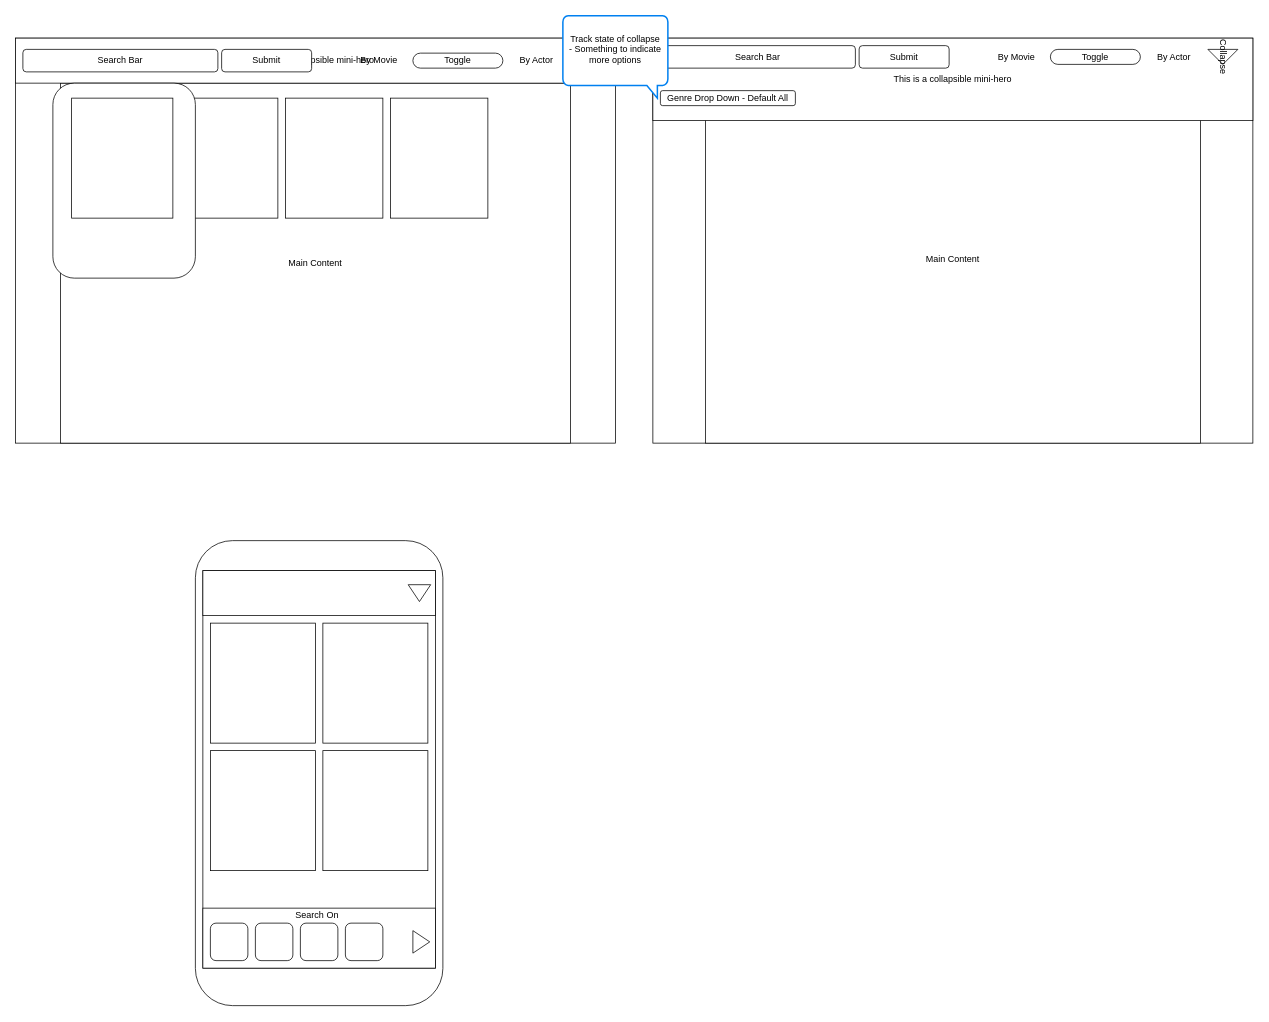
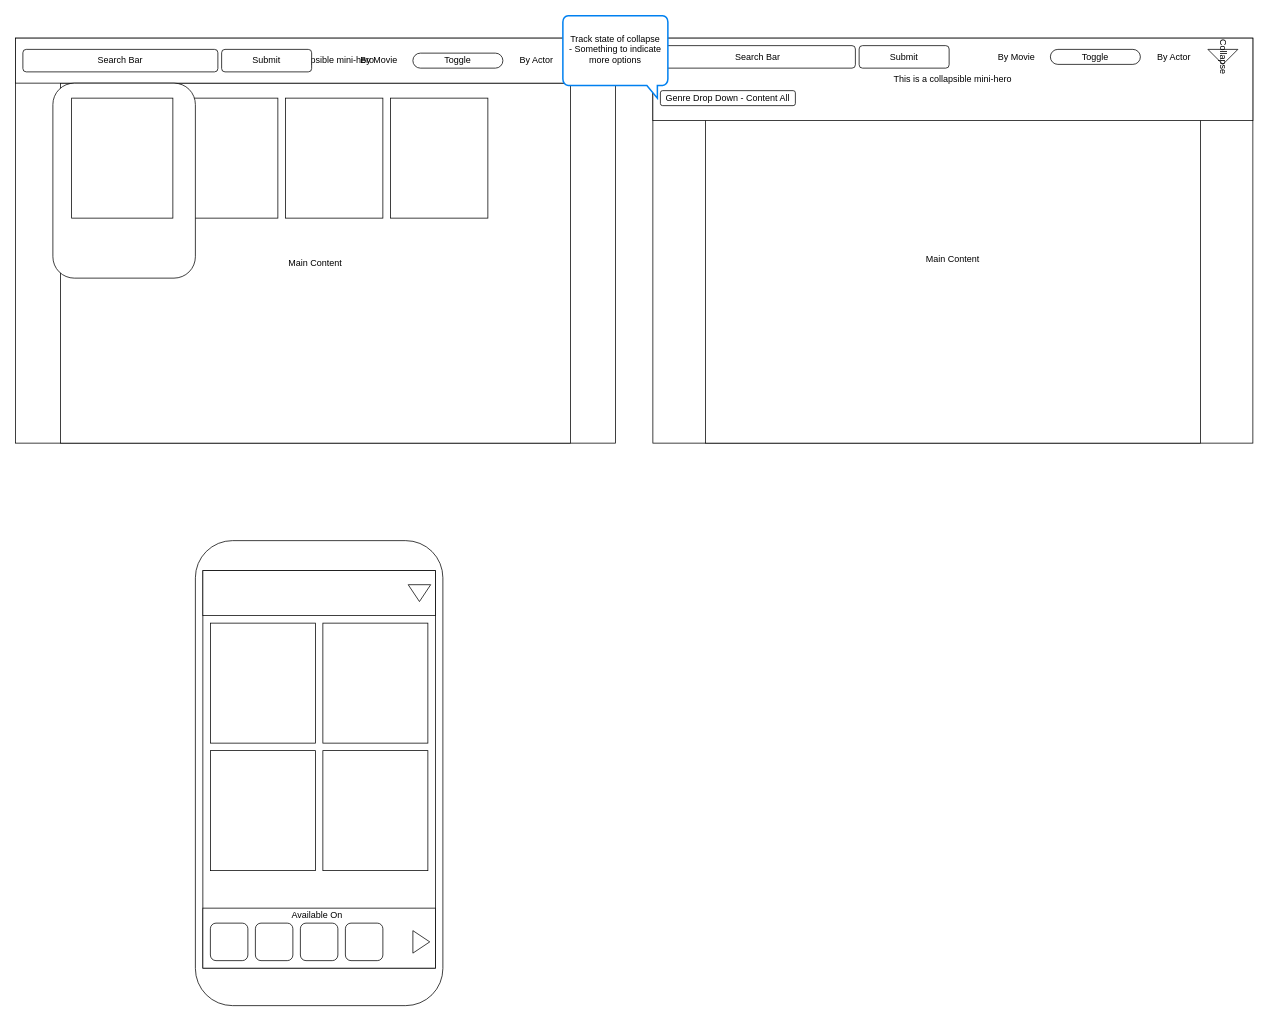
  <mxCell id="0" />
  <mxCell id="1" parent="0" />
  <mxCell id="2" value="" style="rounded=0;whiteSpace=wrap;html=1;" parent="1" vertex="1"><mxGeometry x="20" y="50" width="800" height="540" as="geometry" /></mxCell>
  <mxCell id="3" value="Main Content" style="rounded=0;whiteSpace=wrap;html=1;" parent="1" vertex="1"><mxGeometry x="80" y="110" width="680" height="480" as="geometry" /></mxCell>
  <mxCell id="4" value="This is a collapsible mini-hero" style="rounded=0;whiteSpace=wrap;html=1;" parent="1" vertex="1"><mxGeometry x="20" y="50" width="800" height="60" as="geometry" /></mxCell>
  <mxCell id="5" value="Search Bar" style="rounded=1;whiteSpace=wrap;html=1;" parent="1" vertex="1"><mxGeometry x="30" y="65" width="260" height="30" as="geometry" /></mxCell>
  <mxCell id="6" value="Submit" style="rounded=1;whiteSpace=wrap;html=1;" parent="1" vertex="1"><mxGeometry x="295" y="65" width="120" height="30" as="geometry" /></mxCell>
  <mxCell id="7" value="Toggle" style="rounded=1;whiteSpace=wrap;html=1;arcSize=50;" parent="1" vertex="1"><mxGeometry x="550" y="70" width="120" height="20" as="geometry" /></mxCell>
  <mxCell id="8" value="By Movie" style="text;html=1;strokeColor=none;fillColor=none;align=center;verticalAlign=middle;whiteSpace=wrap;rounded=0;" parent="1" vertex="1"><mxGeometry x="460" y="70" width="90" height="20" as="geometry" /></mxCell>
  <mxCell id="9" value="By Actor" style="text;html=1;strokeColor=none;fillColor=none;align=center;verticalAlign=middle;whiteSpace=wrap;rounded=0;" parent="1" vertex="1"><mxGeometry x="670" y="70" width="90" height="20" as="geometry" /></mxCell>
  <mxCell id="10" value="Collapse" style="triangle;whiteSpace=wrap;html=1;rotation=90;" parent="1" vertex="1"><mxGeometry x="770" y="60" width="20" height="40" as="geometry" /></mxCell>
  <mxCell id="11" value="" style="rounded=0;whiteSpace=wrap;html=1;" parent="1" vertex="1"><mxGeometry x="870" y="50" width="800" height="540" as="geometry" /></mxCell>
  <mxCell id="12" value="Main Content" style="rounded=0;whiteSpace=wrap;html=1;" parent="1" vertex="1"><mxGeometry x="940" y="100" width="660" height="490" as="geometry" /></mxCell>
  <mxCell id="13" value="This is a collapsible mini-hero" style="rounded=0;whiteSpace=wrap;html=1;" parent="1" vertex="1"><mxGeometry x="870" y="50" width="800" height="110" as="geometry" /></mxCell>
  <mxCell id="14" value="Search Bar" style="rounded=1;whiteSpace=wrap;html=1;" parent="1" vertex="1"><mxGeometry x="880" y="60" width="260" height="30" as="geometry" /></mxCell>
  <mxCell id="15" value="Submit" style="rounded=1;whiteSpace=wrap;html=1;" parent="1" vertex="1"><mxGeometry x="1145" y="60" width="120" height="30" as="geometry" /></mxCell>
  <mxCell id="16" value="Toggle" style="rounded=1;whiteSpace=wrap;html=1;arcSize=50;" parent="1" vertex="1"><mxGeometry x="1400" y="65" width="120" height="20" as="geometry" /></mxCell>
  <mxCell id="17" value="By Movie" style="text;html=1;strokeColor=none;fillColor=none;align=center;verticalAlign=middle;whiteSpace=wrap;rounded=0;" parent="1" vertex="1"><mxGeometry x="1310" y="65" width="90" height="20" as="geometry" /></mxCell>
  <mxCell id="18" value="By Actor" style="text;html=1;strokeColor=none;fillColor=none;align=center;verticalAlign=middle;whiteSpace=wrap;rounded=0;" parent="1" vertex="1"><mxGeometry x="1520" y="65" width="90" height="20" as="geometry" /></mxCell>
  <mxCell id="19" value="Collapse" style="triangle;whiteSpace=wrap;html=1;rotation=90;" parent="1" vertex="1"><mxGeometry x="1620" y="55" width="20" height="40" as="geometry" /></mxCell>
  <mxCell id="20" value="" style="html=1;verticalLabelPosition=bottom;align=center;labelBackgroundColor=#ffffff;verticalAlign=top;strokeWidth=2;strokeColor=#0080F0;shadow=0;dashed=0;shape=mxgraph.ios7.icons.message;" parent="1" vertex="1"><mxGeometry x="750" y="20" width="140" height="110" as="geometry" /></mxCell>
  <mxCell id="21" value="Track state of collapse&lt;br&gt;- Something to indicate more options" style="text;html=1;strokeColor=none;fillColor=none;align=center;verticalAlign=middle;whiteSpace=wrap;rounded=0;" parent="1" vertex="1"><mxGeometry x="750" y="20" width="140" height="90" as="geometry" /></mxCell>
- <mxCell id="22" value="Genre Drop Down - Default All" style="rounded=1;whiteSpace=wrap;html=1;" parent="1" vertex="1"><mxGeometry x="880" y="120" width="180" height="20" as="geometry" /></mxCell>
+ <mxCell id="22" value="Genre Drop Down - Content All" style="rounded=1;whiteSpace=wrap;html=1;" parent="1" vertex="1"><mxGeometry x="880" y="120" width="180" height="20" as="geometry" /></mxCell>
  <mxCell id="23" value="" style="rounded=0;whiteSpace=wrap;html=1;" parent="1" vertex="1"><mxGeometry x="240" y="130" width="130" height="160" as="geometry" /></mxCell>
  <mxCell id="24" value="" style="rounded=0;whiteSpace=wrap;html=1;" vertex="1" parent="1"><mxGeometry x="100" y="130" width="130" height="160" as="geometry" /></mxCell>
  <mxCell id="25" value="" style="rounded=0;whiteSpace=wrap;html=1;" vertex="1" parent="1"><mxGeometry x="380" y="130" width="130" height="160" as="geometry" /></mxCell>
  <mxCell id="26" value="" style="rounded=0;whiteSpace=wrap;html=1;" vertex="1" parent="1"><mxGeometry x="520" y="130" width="130" height="160" as="geometry" /></mxCell>
  <mxCell id="27" value="" style="rounded=1;whiteSpace=wrap;html=1;" vertex="1" parent="1"><mxGeometry x="70" y="110" width="190" height="260" as="geometry" /></mxCell>
  <mxCell id="28" value="" style="rounded=0;whiteSpace=wrap;html=1;" vertex="1" parent="1"><mxGeometry x="95" y="130" width="135" height="160" as="geometry" /></mxCell>
  <mxCell id="29" value="" style="rounded=1;whiteSpace=wrap;html=1;" vertex="1" parent="1"><mxGeometry x="260" y="720" width="330" height="620" as="geometry" /></mxCell>
  <mxCell id="30" value="" style="rounded=0;whiteSpace=wrap;html=1;" vertex="1" parent="1"><mxGeometry x="270" y="760" width="310" height="530" as="geometry" /></mxCell>
  <mxCell id="31" value="" style="rounded=0;whiteSpace=wrap;html=1;" vertex="1" parent="1"><mxGeometry x="270" y="760" width="310" height="60" as="geometry" /></mxCell>
  <mxCell id="32" value="" style="rounded=0;whiteSpace=wrap;html=1;" vertex="1" parent="1"><mxGeometry x="270" y="1210" width="310" height="80" as="geometry" /></mxCell>
  <mxCell id="33" value="" style="rounded=0;whiteSpace=wrap;html=1;" vertex="1" parent="1"><mxGeometry x="280" y="830" width="140" height="160" as="geometry" /></mxCell>
  <mxCell id="34" value="" style="rounded=0;whiteSpace=wrap;html=1;" vertex="1" parent="1"><mxGeometry x="430" y="830" width="140" height="160" as="geometry" /></mxCell>
  <mxCell id="35" value="" style="rounded=0;whiteSpace=wrap;html=1;" vertex="1" parent="1"><mxGeometry x="280" y="1000" width="140" height="160" as="geometry" /></mxCell>
  <mxCell id="36" value="" style="rounded=0;whiteSpace=wrap;html=1;" vertex="1" parent="1"><mxGeometry x="430" y="1000" width="140" height="160" as="geometry" /></mxCell>
- <mxCell id="37" value="Search On" style="text;html=1;strokeColor=none;fillColor=none;align=center;verticalAlign=middle;whiteSpace=wrap;rounded=0;" vertex="1" parent="1"><mxGeometry x="275" y="1200" width="295" height="40" as="geometry" /></mxCell>
+ <mxCell id="37" value="Available On" style="text;html=1;strokeColor=none;fillColor=none;align=center;verticalAlign=middle;whiteSpace=wrap;rounded=0;" vertex="1" parent="1"><mxGeometry x="275" y="1200" width="295" height="40" as="geometry" /></mxCell>
  <mxCell id="38" value="" style="rounded=1;whiteSpace=wrap;html=1;" vertex="1" parent="1"><mxGeometry x="280" y="1230" width="50" height="50" as="geometry" /></mxCell>
  <mxCell id="39" value="" style="rounded=1;whiteSpace=wrap;html=1;" vertex="1" parent="1"><mxGeometry x="340" y="1230" width="50" height="50" as="geometry" /></mxCell>
  <mxCell id="40" value="" style="rounded=1;whiteSpace=wrap;html=1;" vertex="1" parent="1"><mxGeometry x="400" y="1230" width="50" height="50" as="geometry" /></mxCell>
  <mxCell id="41" value="" style="rounded=1;whiteSpace=wrap;html=1;" vertex="1" parent="1"><mxGeometry x="460" y="1230" width="50" height="50" as="geometry" /></mxCell>
  <mxCell id="42" value="" style="triangle;whiteSpace=wrap;html=1;" vertex="1" parent="1"><mxGeometry x="550" y="1240" width="22.5" height="30" as="geometry" /></mxCell>
  <mxCell id="43" value="" style="triangle;whiteSpace=wrap;html=1;rotation=90;" vertex="1" parent="1"><mxGeometry x="547.5" y="775" width="22.5" height="30" as="geometry" /></mxCell>
